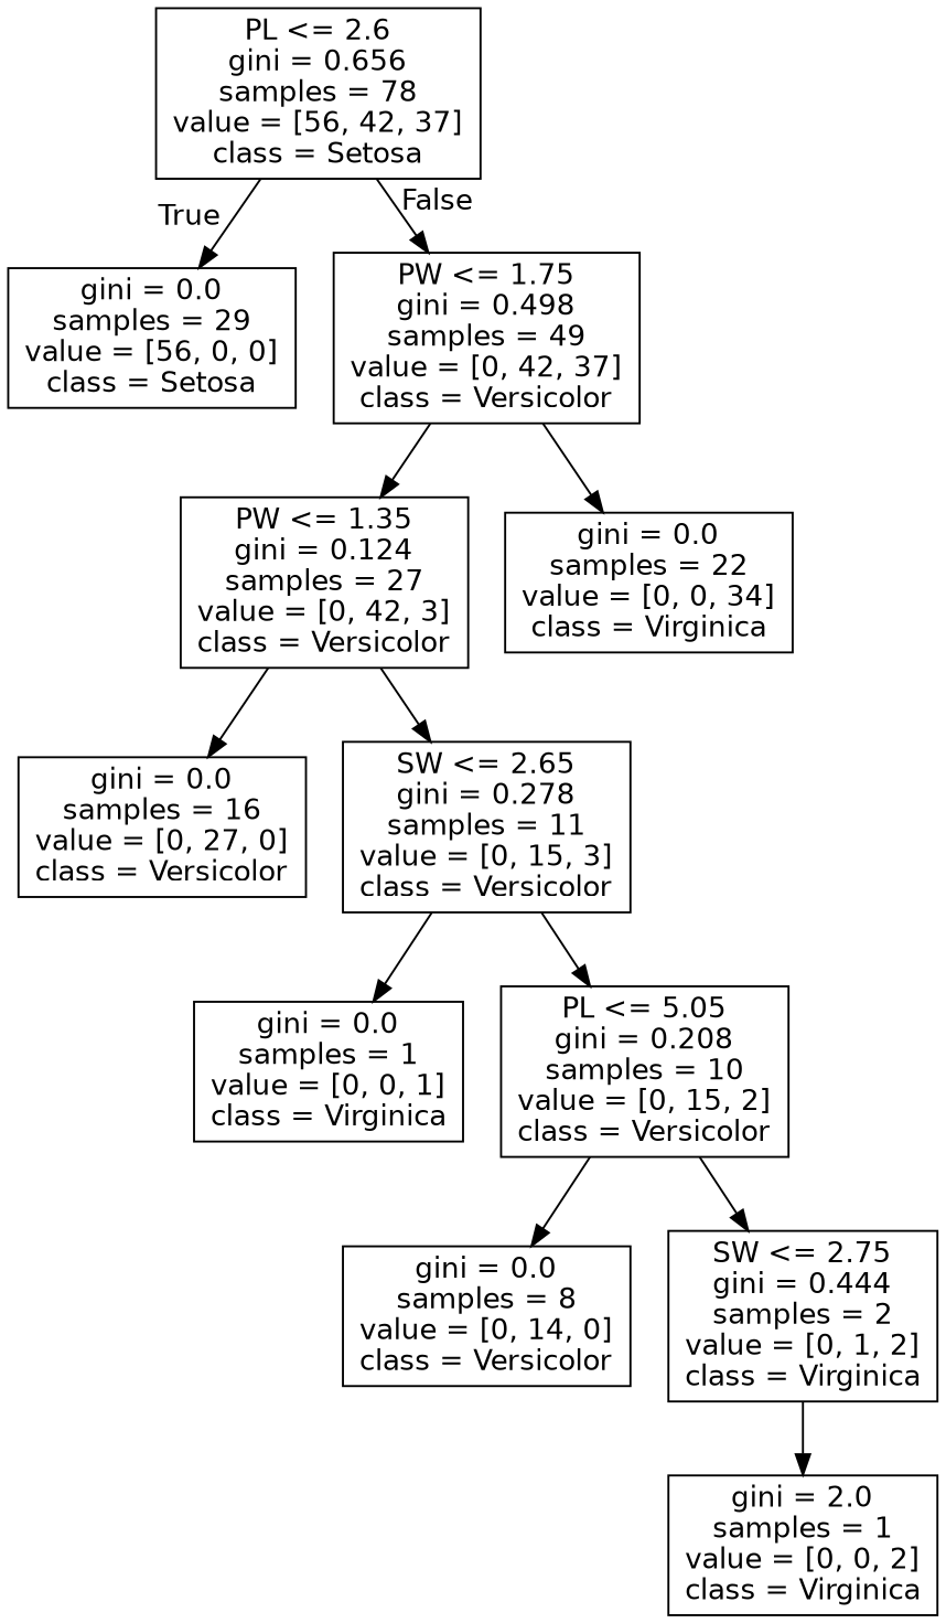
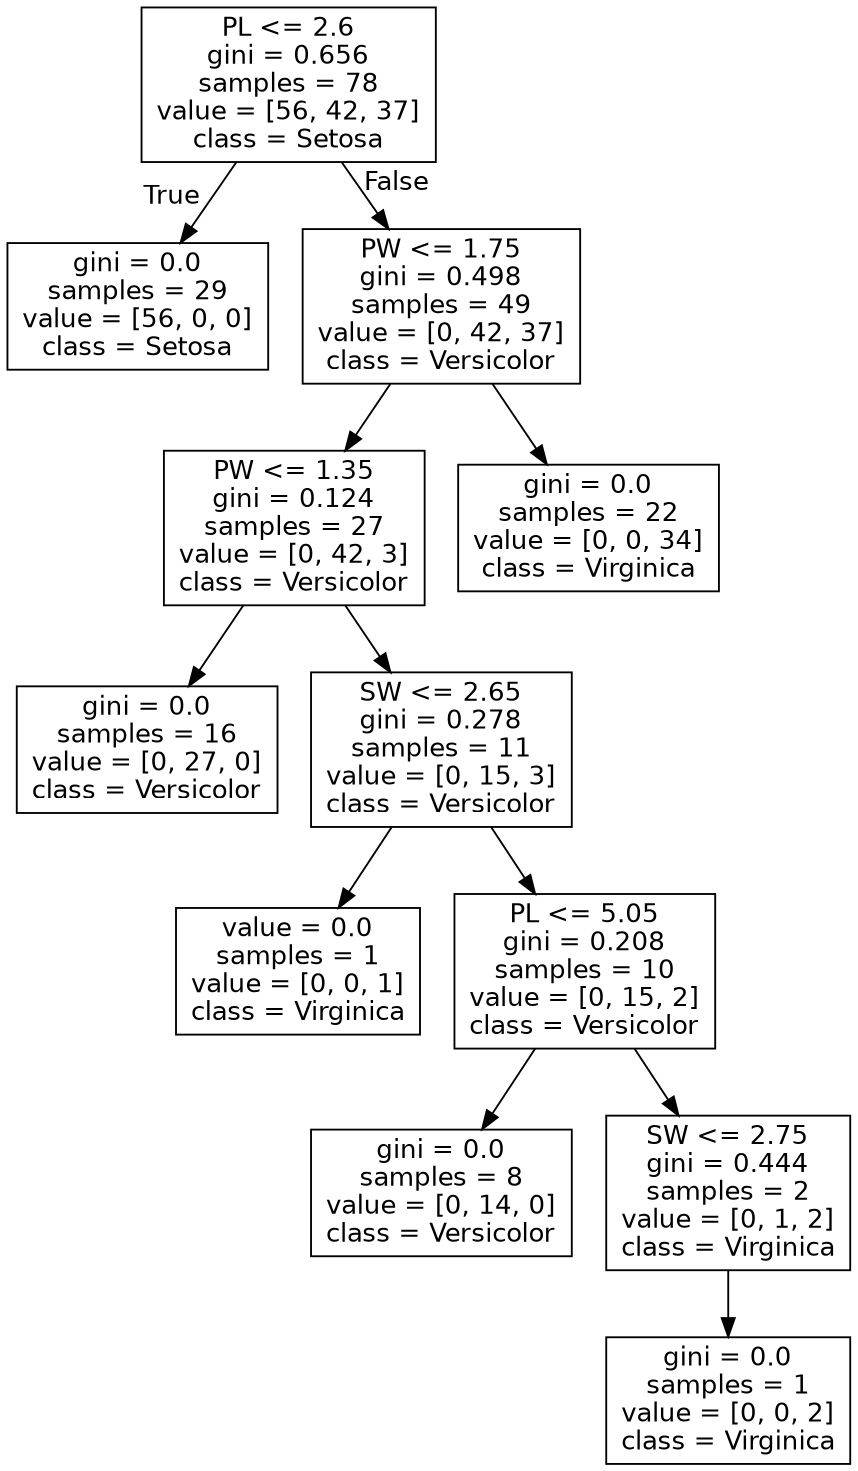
  digraph {
    fontname="DejaVu Sans"
    node [fontname="DejaVu Sans" shape=box]
    edge [fontname="DejaVu Sans"]
    n1 [label="PL <= 2.6\ngini = 0.656\nsamples = 78\nvalue = [56, 42, 37]\nclass = Setosa"]
    n2 [label="gini = 0.0\nsamples = 29\nvalue = [56, 0, 0]\nclass = Setosa"]
    n3 [label="PW <= 1.75\ngini = 0.498\nsamples = 49\nvalue = [0, 42, 37]\nclass = Versicolor"]
    n4 [label="PW <= 1.35\ngini = 0.124\nsamples = 27\nvalue = [0, 42, 3]\nclass = Versicolor"]
    n5 [label="gini = 0.0\nsamples = 22\nvalue = [0, 0, 34]\nclass = Virginica"]
    n6 [label="gini = 0.0\nsamples = 16\nvalue = [0, 27, 0]\nclass = Versicolor"]
    n7 [label="SW <= 2.65\ngini = 0.278\nsamples = 11\nvalue = [0, 15, 3]\nclass = Versicolor"]
-   n8 [label="gini = 0.0\nsamples = 1\nvalue = [0, 0, 1]\nclass = Virginica"]
+   n8 [label="value = 0.0\nsamples = 1\nvalue = [0, 0, 1]\nclass = Virginica"]
    n9 [label="PL <= 5.05\ngini = 0.208\nsamples = 10\nvalue = [0, 15, 2]\nclass = Versicolor"]
    n10 [label="gini = 0.0\nsamples = 8\nvalue = [0, 14, 0]\nclass = Versicolor"]
    n11 [label="SW <= 2.75\ngini = 0.444\nsamples = 2\nvalue = [0, 1, 2]\nclass = Virginica"]
-   n12 [label="gini = 2.0\nsamples = 1\nvalue = [0, 0, 2]\nclass = Virginica"]
+   n12 [label="gini = 0.0\nsamples = 1\nvalue = [0, 0, 2]\nclass = Virginica"]
    n1 -> n2 [headlabel=True labelangle=45 labeldistance=2.5]
    n1 -> n3 [headlabel=False labelangle=-45 labeldistance=2.5]
    n3 -> n4
    n3 -> n5
    n4 -> n6
    n4 -> n7
    n7 -> n8
    n7 -> n9
    n9 -> n10
    n9 -> n11
    n11 -> n12
  }
